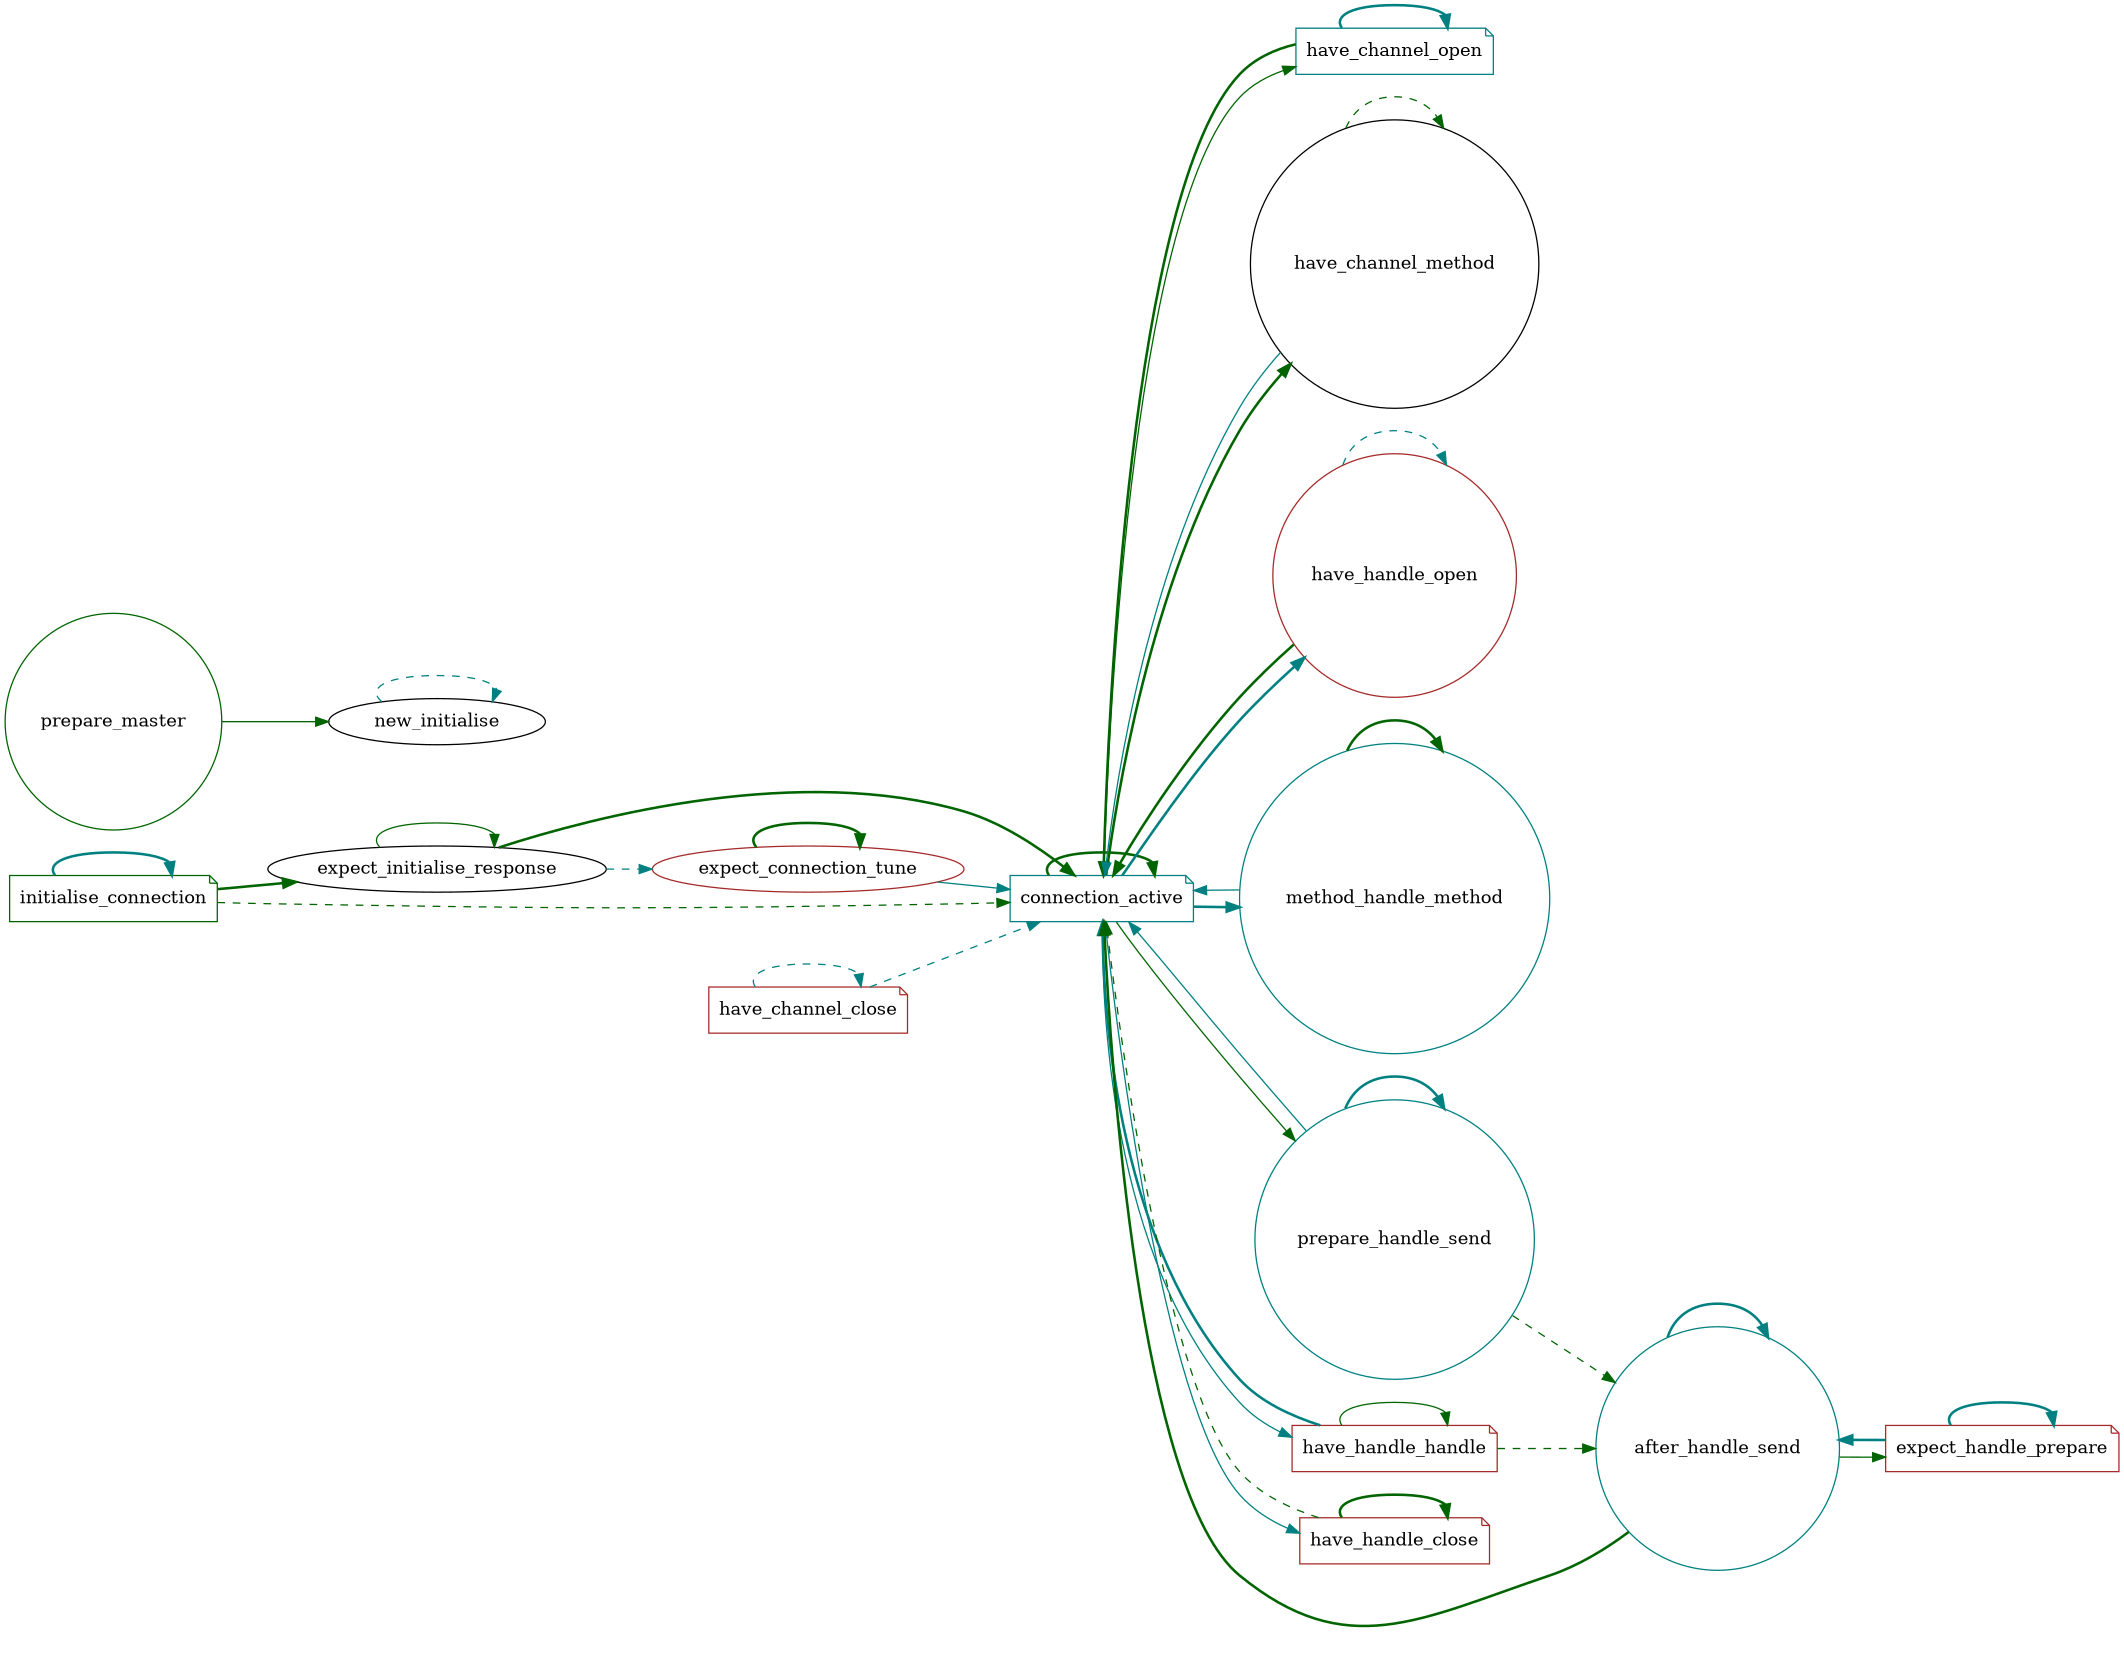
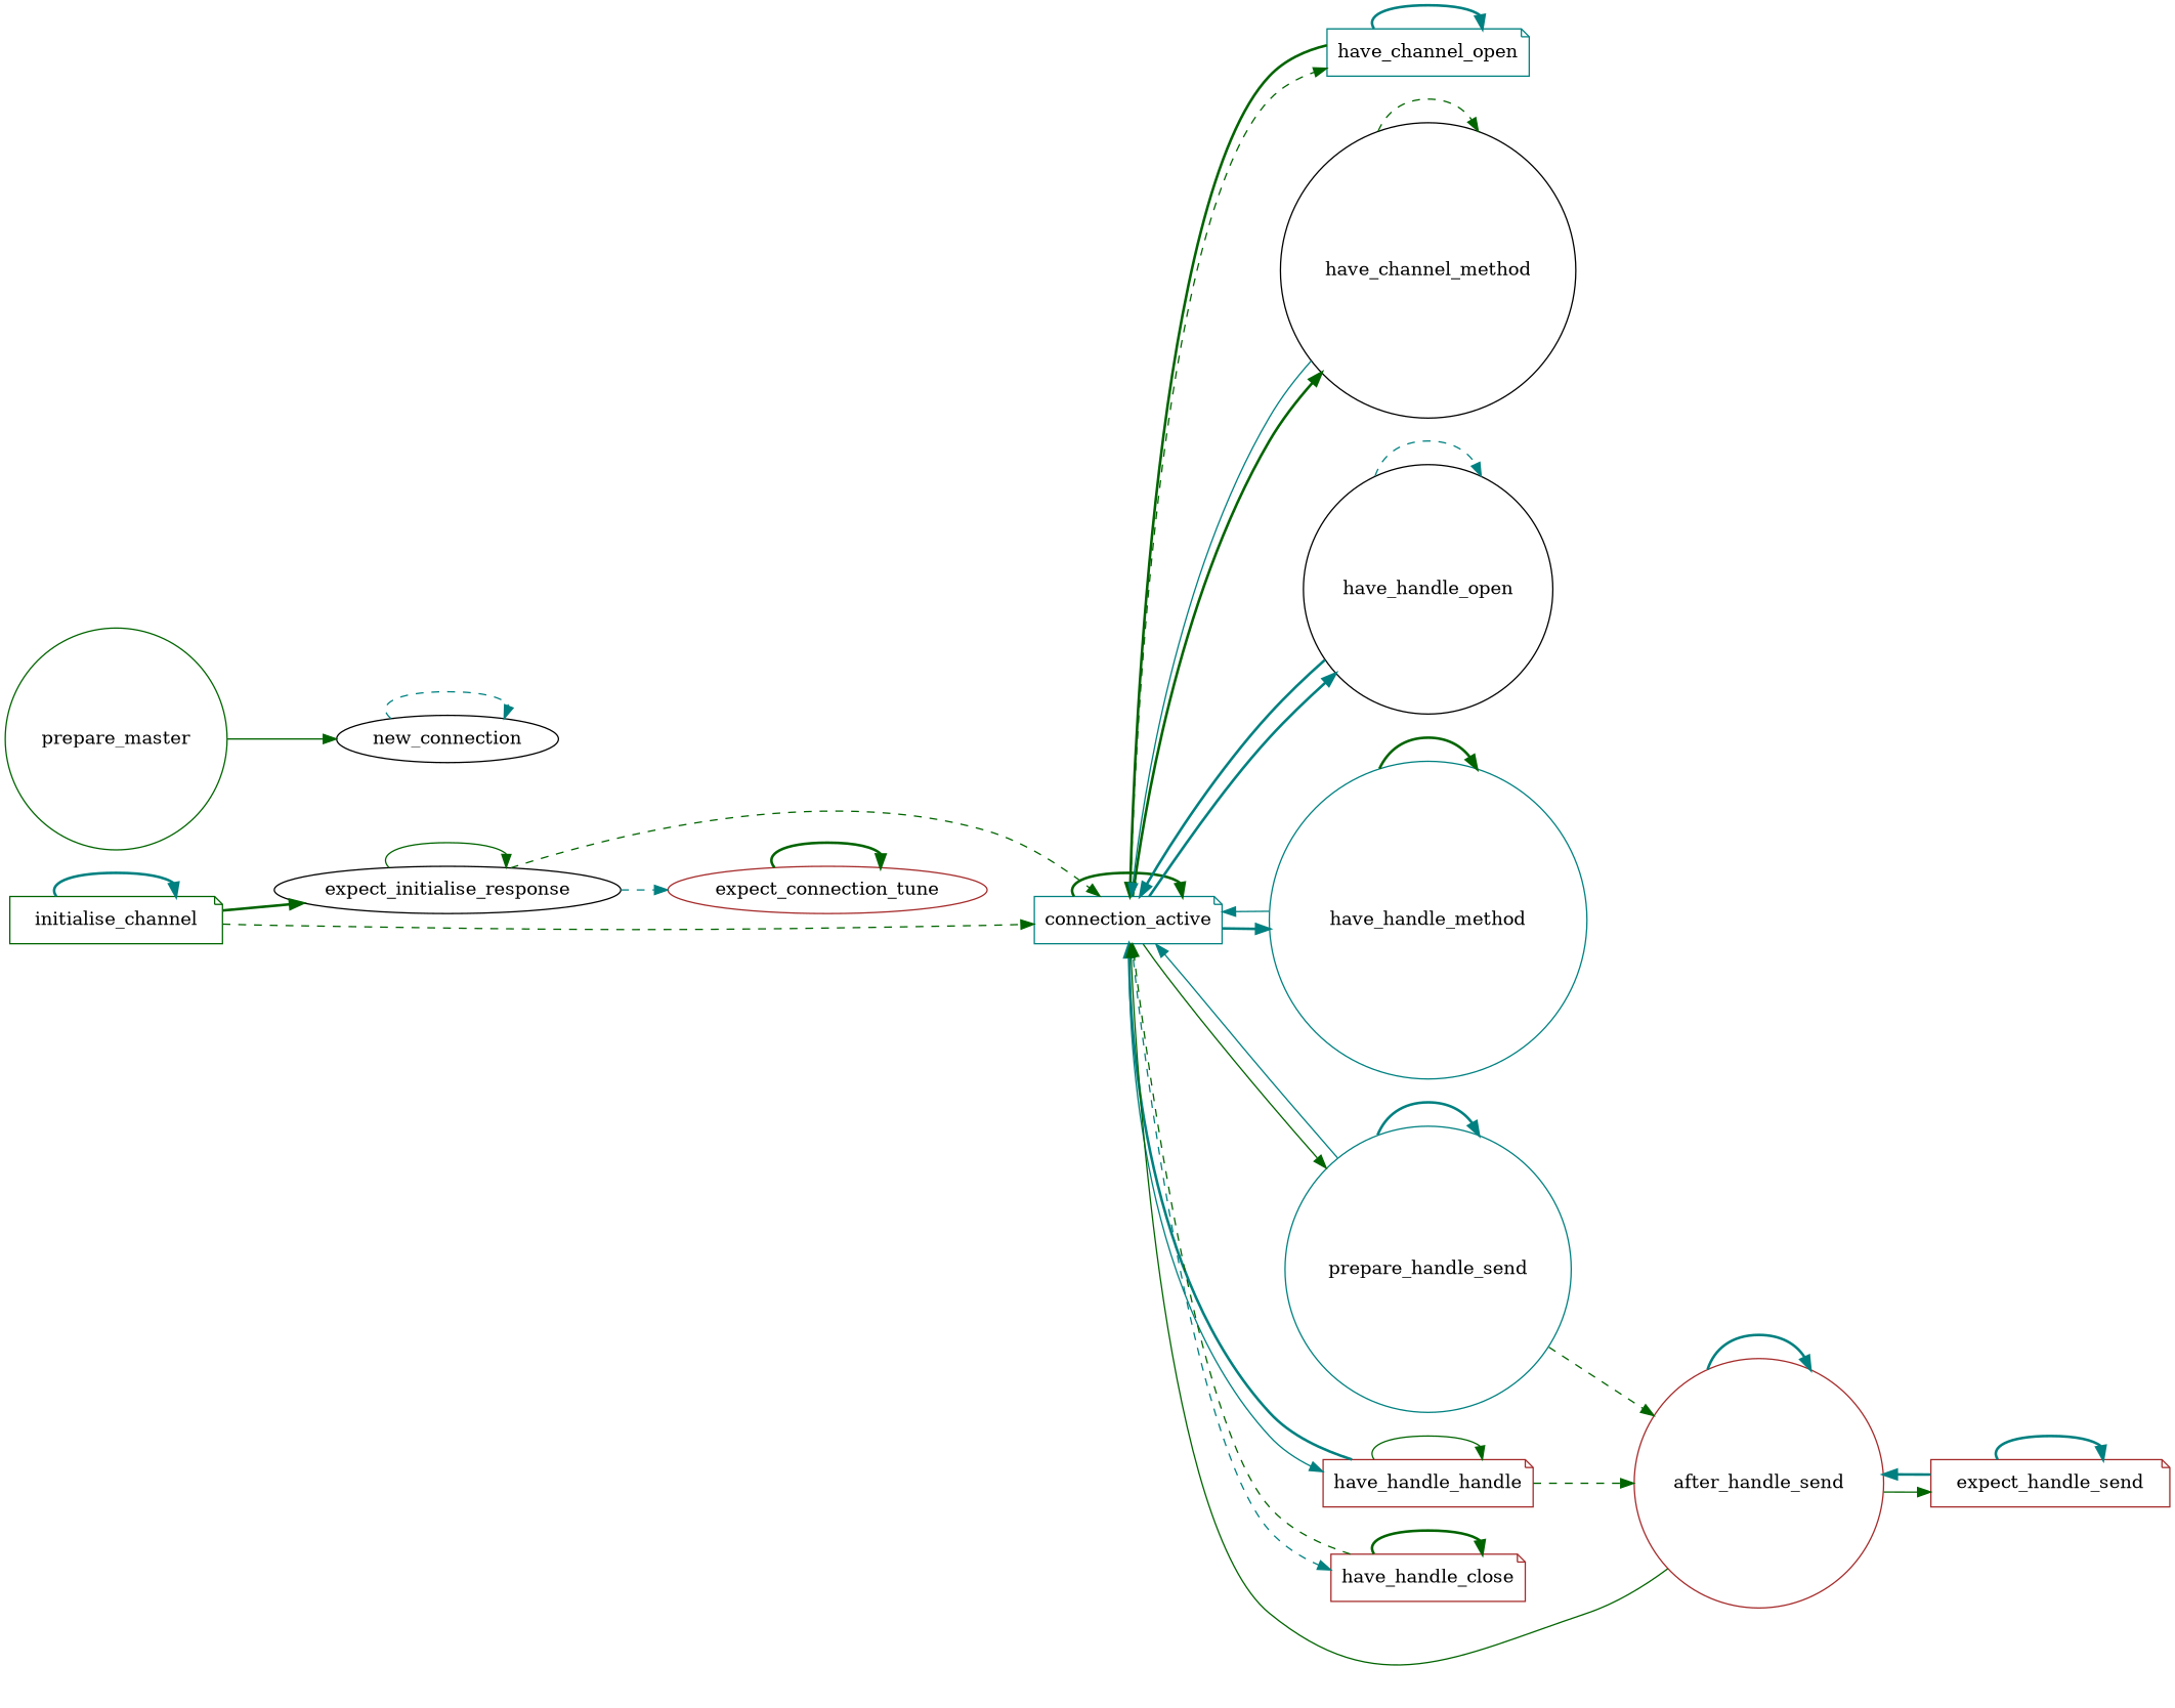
  digraph {
    rankdir=LR
    node [color=teal shape=note]
    edge [color=darkgreen style=bold]
-   initialise_connection [color=darkgreen]
+   initialise_connection [color=darkgreen label=initialise_channel]
    n2 [color=black label=expect_initialise_response shape=ellipse]
    connection_active
    expect_connection_tune [color=brown shape=ellipse]
    have_channel_open
    have_channel_method [color=black shape=circle]
-   have_channel_close [color=brown]
-   have_handle_open [color=brown shape=circle]
-   have_handle_method [shape=circle label=method_handle_method]
+   have_handle_open [color=black shape=circle]
+   have_handle_method [shape=circle]
    n10 [label=prepare_handle_send shape=circle]
    n11 [color=brown label=have_handle_handle]
    have_handle_close [color=brown]
-   after_handle_send [shape=circle]
-   expect_handle_send [color=brown label=expect_handle_prepare]
+   after_handle_send [color=brown shape=circle]
+   expect_handle_send [color=brown]
    n15 [color=darkgreen label=prepare_master shape=circle]
-   new_connection [color=black shape=ellipse label=new_initialise]
+   new_connection [color=black shape=ellipse]
    subgraph sub_1 {
      initialise_connection
      n2
      connection_active
      expect_connection_tune
      have_channel_open
      have_channel_method
-     have_channel_close
      have_handle_open
      have_handle_method
      n10
      n11
      have_handle_close
      after_handle_send
      expect_handle_send
    }
    subgraph sub_2 {
      n15
      new_connection
    }
    initialise_connection -> initialise_connection [color=teal]
    initialise_connection -> n2
    initialise_connection -> connection_active [style=dashed]
    n2 -> n2 [style=solid]
-   n2 -> connection_active
+   n2 -> connection_active [style=dashed]
    n2 -> expect_connection_tune [color=teal style=dashed]
    connection_active -> connection_active
-   connection_active -> have_channel_open [style=solid]
+   connection_active -> have_channel_open [style=dashed]
    connection_active -> have_channel_method
    connection_active -> have_handle_open [color=teal]
    connection_active -> have_handle_method [color=teal]
    connection_active -> n10 [style=solid]
    connection_active -> n11 [color=teal style=solid]
-   connection_active -> have_handle_close [color=teal style=solid]
-   expect_connection_tune -> connection_active [color=teal style=solid]
+   connection_active -> have_handle_close [color=teal style=dashed]
    expect_connection_tune -> expect_connection_tune
    have_channel_open -> connection_active
    have_channel_open -> have_channel_open [color=teal]
    have_channel_method -> connection_active [color=teal style=solid]
    have_channel_method -> have_channel_method [style=dashed]
-   have_channel_close -> connection_active [color=teal style=dashed]
-   have_channel_close -> have_channel_close [color=teal style=dashed]
-   have_handle_open -> connection_active
+   have_handle_open -> connection_active [color=teal]
    have_handle_open -> have_handle_open [color=teal style=dashed]
    have_handle_method -> connection_active [color=teal style=solid]
    have_handle_method -> have_handle_method
    n10 -> connection_active [color=teal style=solid]
    n10 -> n10 [color=teal]
    n10 -> after_handle_send [style=dashed]
    n11 -> connection_active [color=teal]
    n11 -> n11 [style=solid]
    n11 -> after_handle_send [style=dashed]
    have_handle_close -> connection_active [style=dashed]
    have_handle_close -> have_handle_close
-   after_handle_send -> connection_active
+   after_handle_send -> connection_active [style=solid]
    after_handle_send -> after_handle_send [color=teal]
    after_handle_send -> expect_handle_send [style=solid]
    expect_handle_send -> after_handle_send [color=teal]
    expect_handle_send -> expect_handle_send [color=teal]
    n15 -> new_connection [style=solid]
    new_connection -> new_connection [color=teal style=dashed]
  }
